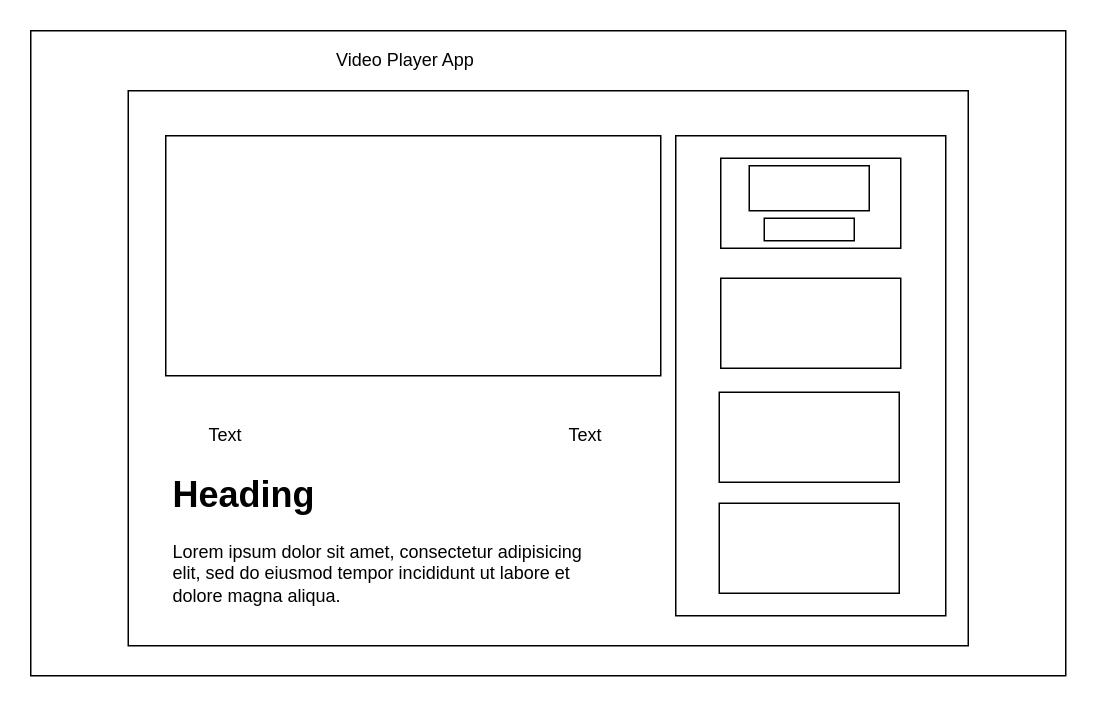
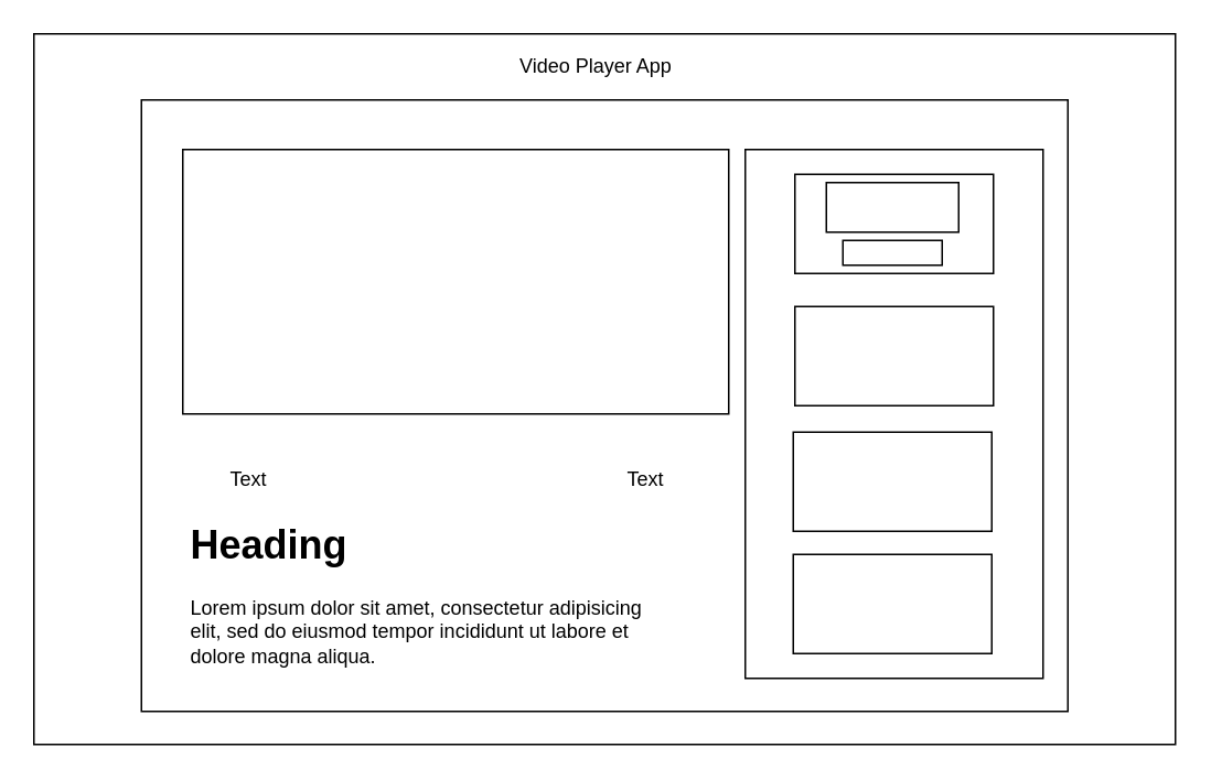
  <mxCell id="0" />
  <mxCell id="1" parent="0" />
  <mxCell id="2" value="" style="rounded=0;whiteSpace=wrap;html=1;" vertex="1" parent="1"><mxGeometry x="20" y="20" width="690" height="430" as="geometry" /></mxCell>
  <mxCell id="3" value="" style="rounded=0;whiteSpace=wrap;html=1;" vertex="1" parent="1"><mxGeometry x="85" y="60" width="560" height="370" as="geometry" /></mxCell>
  <mxCell id="4" value="" style="rounded=0;whiteSpace=wrap;html=1;" vertex="1" parent="1"><mxGeometry x="110" y="90" width="330" height="160" as="geometry" /></mxCell>
  <mxCell id="5" value="" style="rounded=0;whiteSpace=wrap;html=1;" vertex="1" parent="1"><mxGeometry x="450" y="90" width="180" height="320" as="geometry" /></mxCell>
  <mxCell id="6" value="Text" style="text;html=1;strokeColor=none;fillColor=none;align=center;verticalAlign=middle;whiteSpace=wrap;rounded=0;" vertex="1" parent="1"><mxGeometry x="130" y="280" width="40" height="20" as="geometry" /></mxCell>
  <mxCell id="7" value="Text" style="text;html=1;strokeColor=none;fillColor=none;align=center;verticalAlign=middle;whiteSpace=wrap;rounded=0;" vertex="1" parent="1"><mxGeometry x="370" y="280" width="40" height="20" as="geometry" /></mxCell>
  <mxCell id="8" value="&lt;h1&gt;Heading&lt;/h1&gt;&lt;p&gt;Lorem ipsum dolor sit amet, consectetur adipisicing elit, sed do eiusmod tempor incididunt ut labore et dolore magna aliqua.&lt;/p&gt;" style="text;html=1;strokeColor=none;fillColor=none;spacing=5;spacingTop=-20;whiteSpace=wrap;overflow=hidden;rounded=0;" vertex="1" parent="1"><mxGeometry x="110" y="310" width="300" height="120" as="geometry" /></mxCell>
- <mxCell id="9" value="Video Player App" style="text;html=1;strokeColor=none;fillColor=none;align=center;verticalAlign=middle;whiteSpace=wrap;rounded=0;" vertex="1" parent="1"><mxGeometry x="110" y="30" width="320" height="20" as="geometry" /></mxCell>
+ <mxCell id="9" value="Video Player App" style="text;html=1;strokeColor=none;fillColor=none;align=center;verticalAlign=middle;whiteSpace=wrap;rounded=0;" vertex="1" parent="1"><mxGeometry x="200" y="30" width="320" height="20" as="geometry" /></mxCell>
  <mxCell id="10" value="" style="rounded=0;whiteSpace=wrap;html=1;" vertex="1" parent="1"><mxGeometry x="480" y="105" width="120" height="60" as="geometry" /></mxCell>
  <mxCell id="11" value="" style="rounded=0;whiteSpace=wrap;html=1;" vertex="1" parent="1"><mxGeometry x="480" y="185" width="120" height="60" as="geometry" /></mxCell>
  <mxCell id="12" value="" style="rounded=0;whiteSpace=wrap;html=1;" vertex="1" parent="1"><mxGeometry x="479" y="261" width="120" height="60" as="geometry" /></mxCell>
  <mxCell id="13" value="" style="rounded=0;whiteSpace=wrap;html=1;" vertex="1" parent="1"><mxGeometry x="479" y="335" width="120" height="60" as="geometry" /></mxCell>
  <mxCell id="14" value="" style="rounded=0;whiteSpace=wrap;html=1;" vertex="1" parent="1"><mxGeometry x="499" y="110" width="80" height="30" as="geometry" /></mxCell>
  <mxCell id="15" value="" style="rounded=0;whiteSpace=wrap;html=1;" vertex="1" parent="1"><mxGeometry x="509" y="145" width="60" height="15" as="geometry" /></mxCell>
